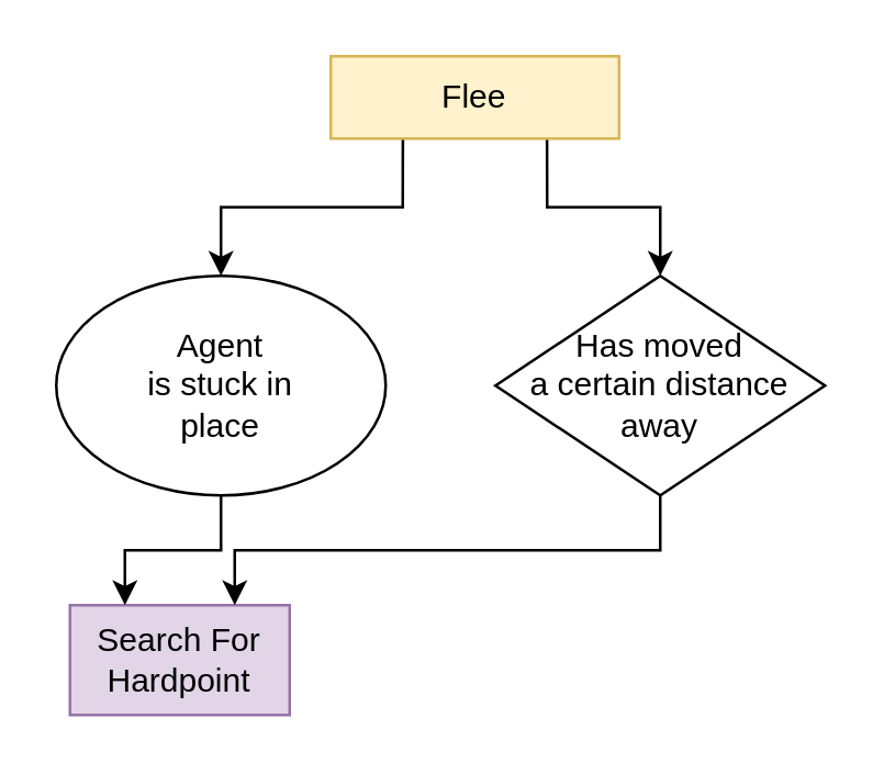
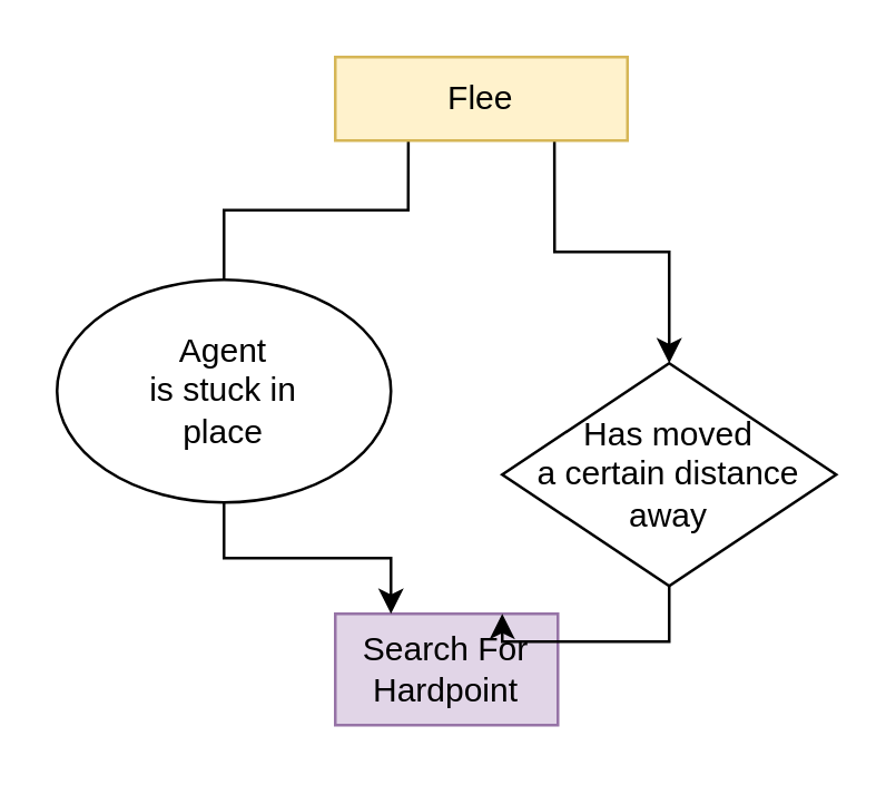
  <mxCell id="0" />
  <mxCell id="1" parent="0" />
- <mxCell id="2" style="edgeStyle=orthogonalEdgeStyle;rounded=0;orthogonalLoop=1;jettySize=auto;html=1;exitX=0.25;exitY=1;exitDx=0;exitDy=0;" parent="1" source="4" target="7" edge="1"><mxGeometry relative="1" as="geometry" /></mxCell>
+ <mxCell id="2" style="edgeStyle=orthogonalEdgeStyle;rounded=0;orthogonalLoop=1;jettySize=auto;html=1;exitX=0.25;exitY=1;exitDx=0;exitDy=0;endArrow=none;" parent="1" source="4" target="7" edge="1"><mxGeometry relative="1" as="geometry" /></mxCell>
  <mxCell id="3" style="edgeStyle=orthogonalEdgeStyle;rounded=0;orthogonalLoop=1;jettySize=auto;html=1;exitX=0.75;exitY=1;exitDx=0;exitDy=0;" parent="1" source="4" target="9" edge="1"><mxGeometry relative="1" as="geometry" /></mxCell>
  <mxCell id="4" value="Flee" style="rounded=0;whiteSpace=wrap;html=1;fillColor=#fff2cc;strokeColor=#d6b656;" parent="1" vertex="1"><mxGeometry x="120" y="20" width="105" height="30" as="geometry" /></mxCell>
- <mxCell id="5" value="Search For Hardpoint" style="rounded=0;whiteSpace=wrap;html=1;fillColor=#e1d5e7;strokeColor=#9673a6;" parent="1" vertex="1"><mxGeometry x="25" y="220" width="80" height="40" as="geometry" /></mxCell>
+ <mxCell id="5" value="Search For Hardpoint" style="rounded=0;whiteSpace=wrap;html=1;fillColor=#e1d5e7;strokeColor=#9673a6;" parent="1" vertex="1"><mxGeometry x="120" y="220" width="80" height="40" as="geometry" /></mxCell>
  <mxCell id="6" style="edgeStyle=orthogonalEdgeStyle;rounded=0;orthogonalLoop=1;jettySize=auto;html=1;exitX=0.5;exitY=1;exitDx=0;exitDy=0;entryX=0.25;entryY=0;entryDx=0;entryDy=0;" parent="1" source="7" target="5" edge="1"><mxGeometry relative="1" as="geometry" /></mxCell>
  <mxCell id="7" value="Agent &lt;br&gt;is stuck in &lt;br&gt;place" style="ellipse;whiteSpace=wrap;html=1;" parent="1" vertex="1"><mxGeometry x="20" y="100" width="120" height="80" as="geometry" /></mxCell>
  <mxCell id="8" style="edgeStyle=orthogonalEdgeStyle;rounded=0;orthogonalLoop=1;jettySize=auto;html=1;exitX=0.5;exitY=1;exitDx=0;exitDy=0;entryX=0.75;entryY=0;entryDx=0;entryDy=0;" parent="1" source="9" target="5" edge="1"><mxGeometry relative="1" as="geometry" /></mxCell>
- <mxCell id="9" value="Has moved &lt;br&gt;a certain distance away" style="rhombus;whiteSpace=wrap;html=1;rounded=0;" parent="1" vertex="1"><mxGeometry x="180" y="100" width="120" height="80" as="geometry" /></mxCell>
+ <mxCell id="9" value="Has moved &lt;br&gt;a certain distance away" style="rhombus;whiteSpace=wrap;html=1;rounded=0;" parent="1" vertex="1"><mxGeometry x="180" y="130" width="120" height="80" as="geometry" /></mxCell>
